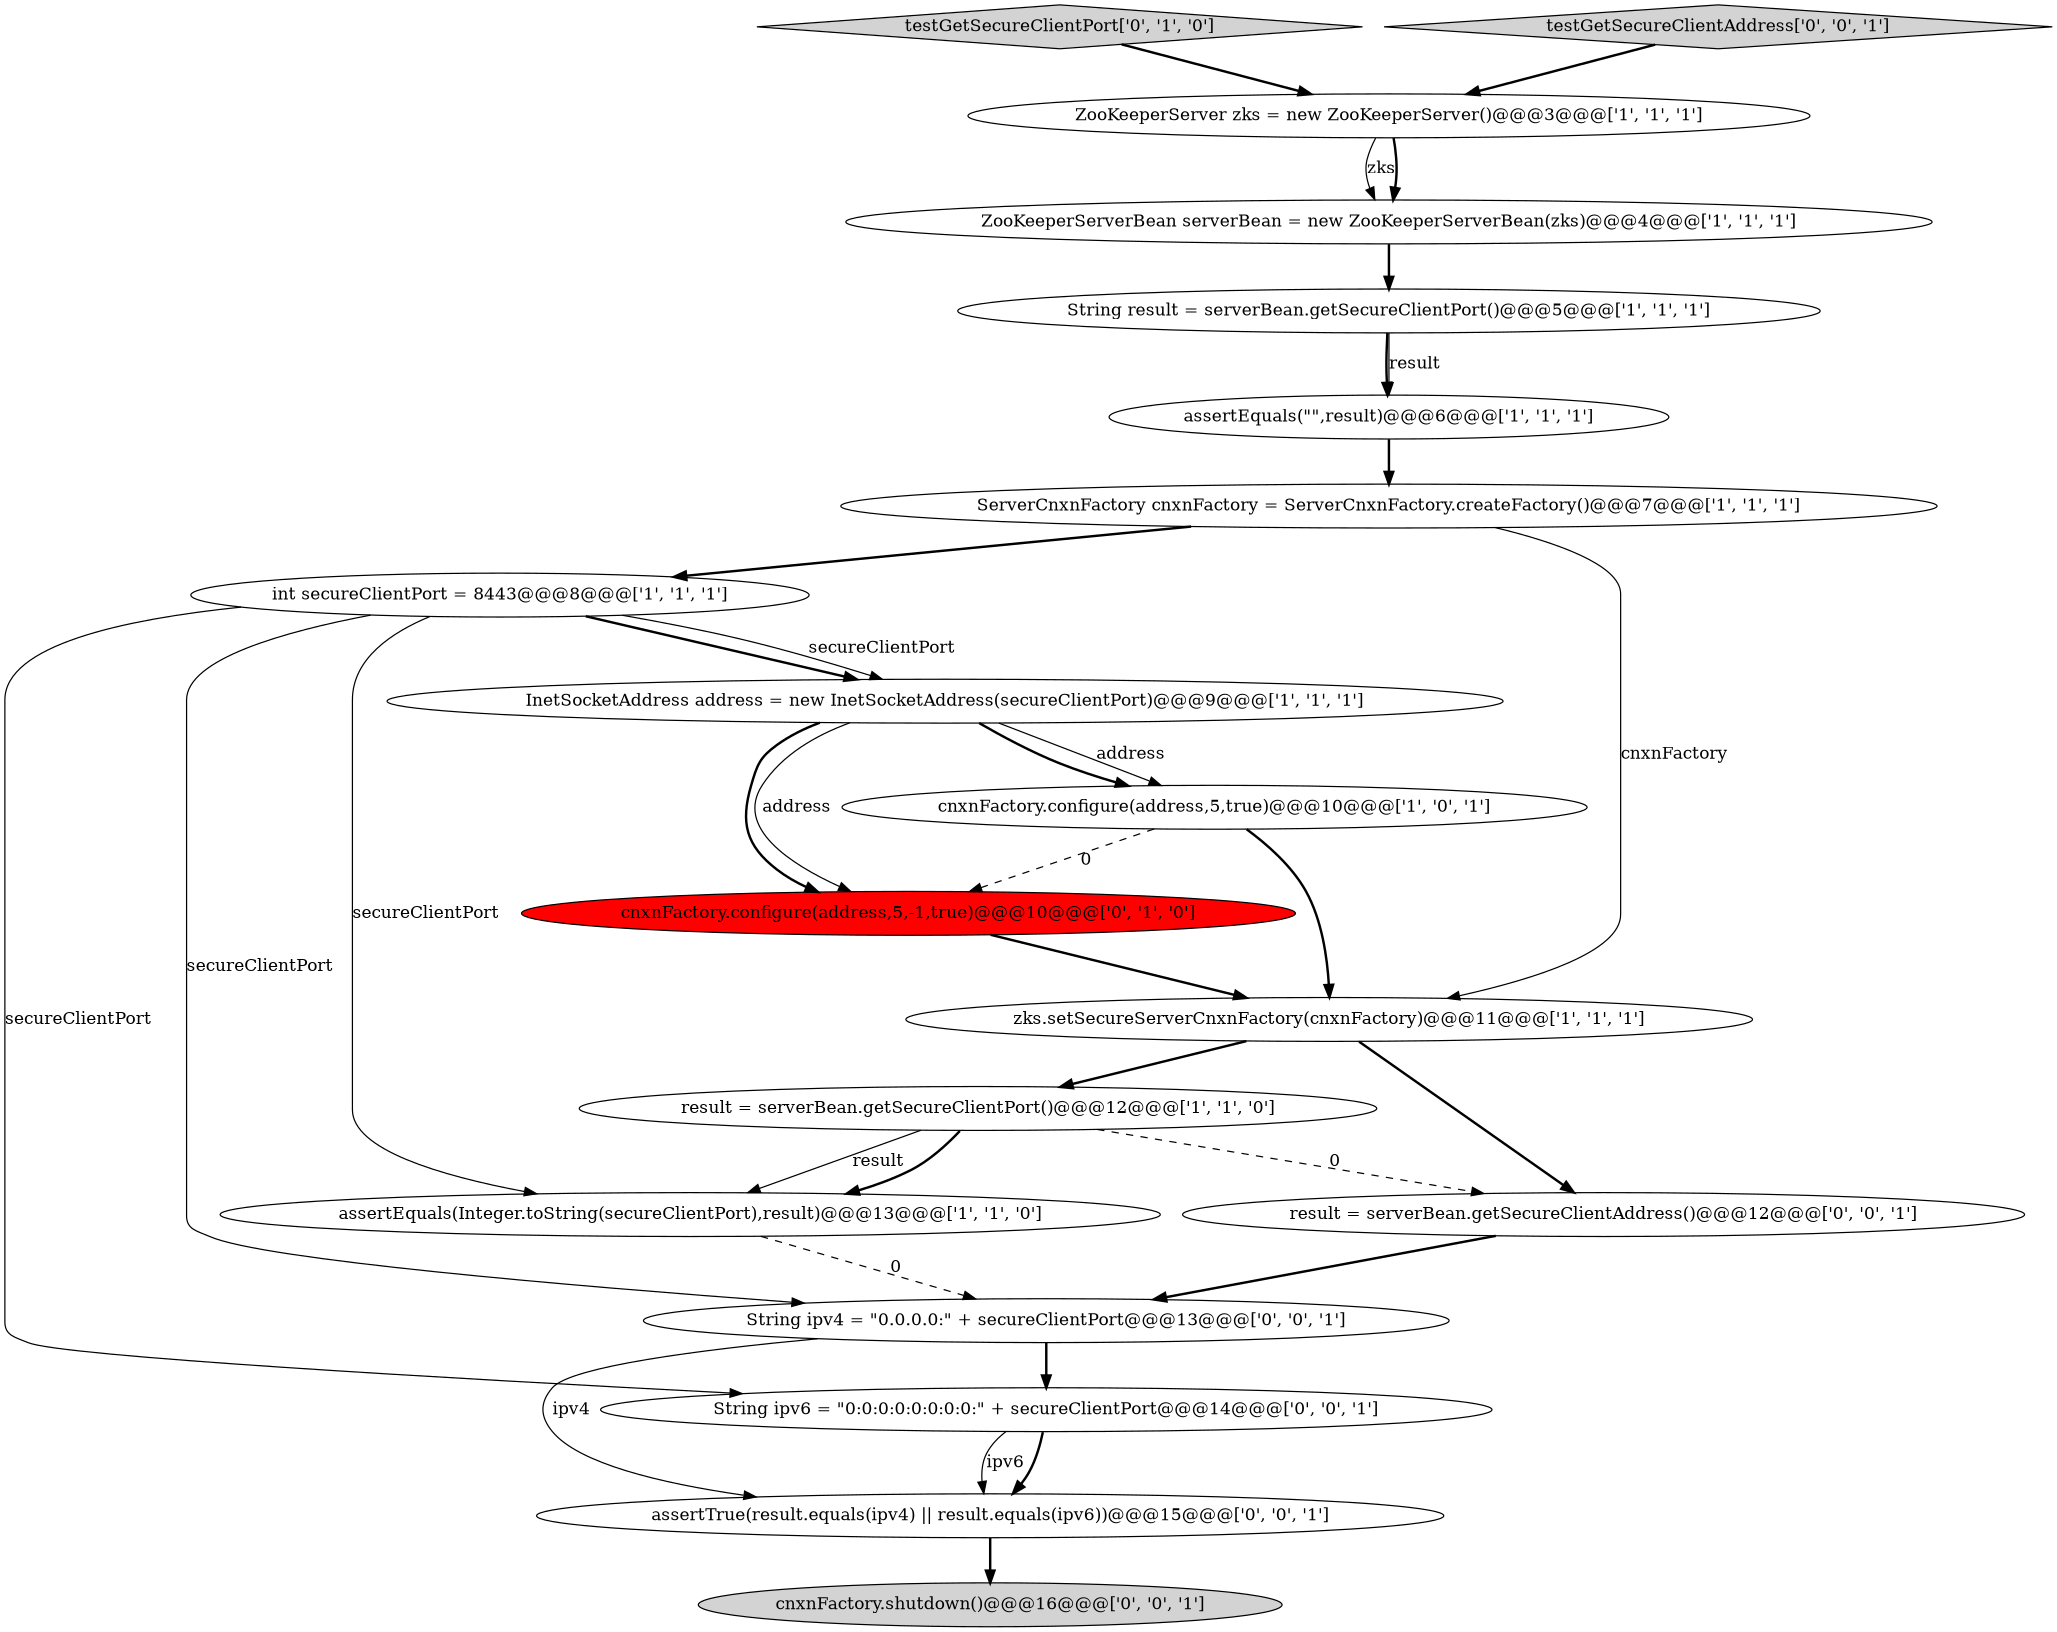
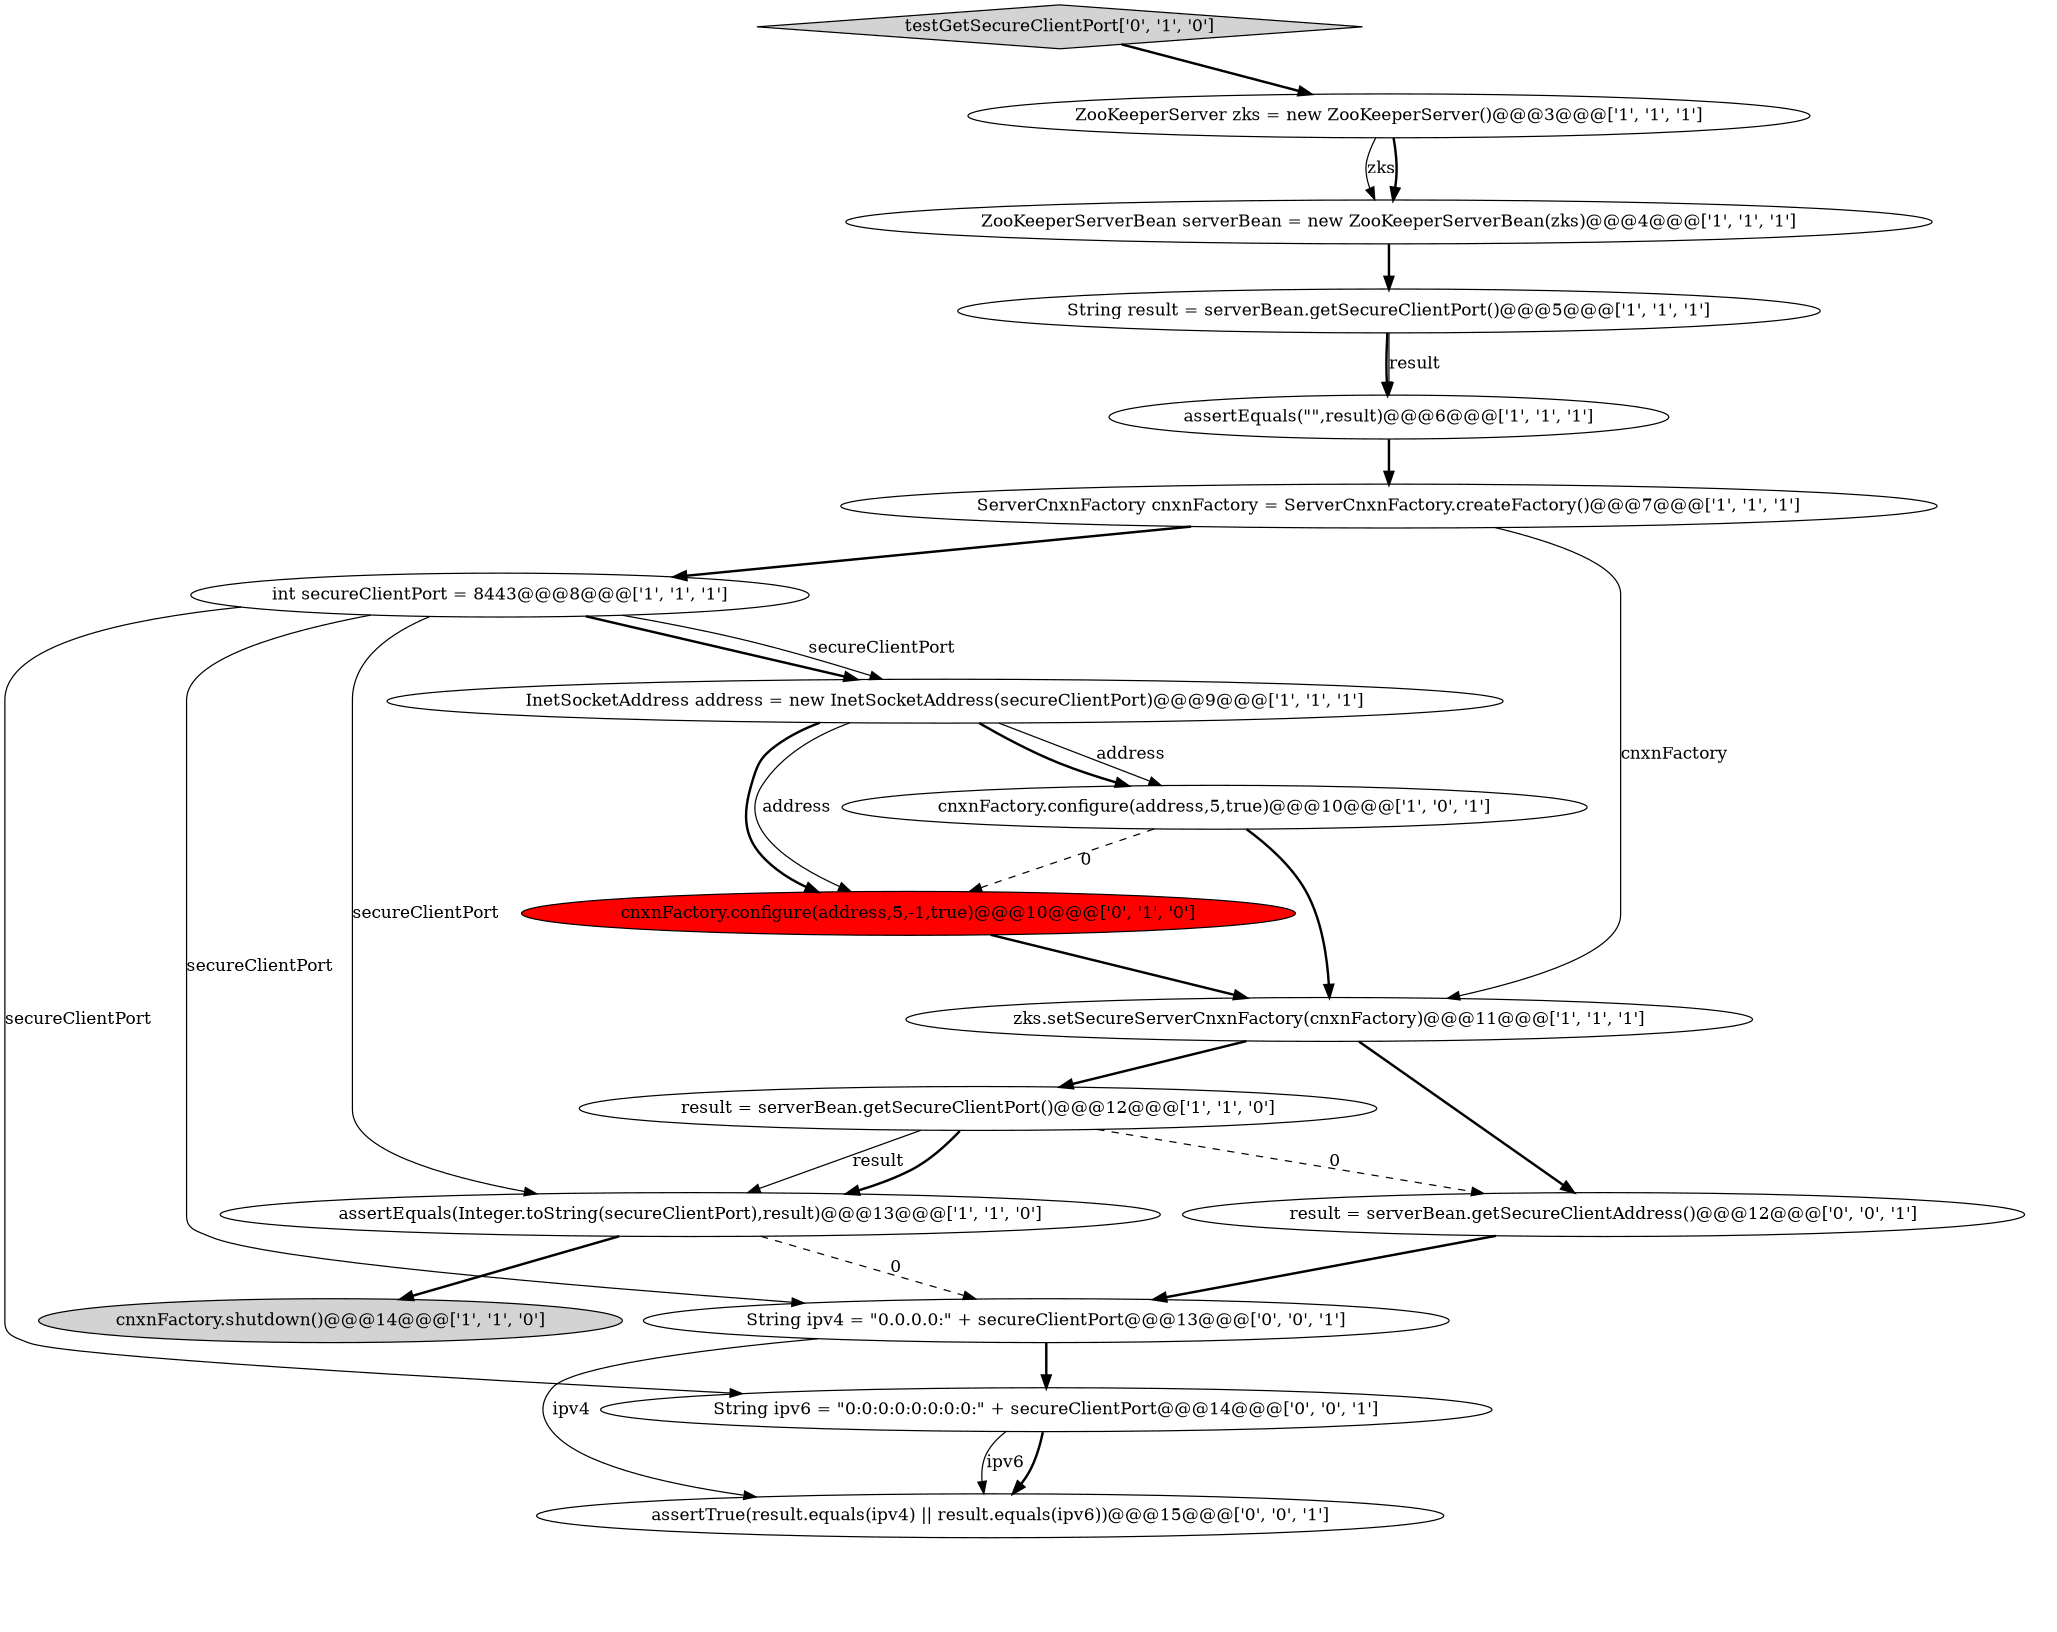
  digraph {
    node [fillcolor=white shape=ellipse style=filled]
    edge [style=bold]
    n1 [label="assertEquals(\"\",result)@@@6@@@['1', '1', '1']"]
    n2 [label="ServerCnxnFactory cnxnFactory = ServerCnxnFactory.createFactory()@@@7@@@['1', '1', '1']"]
    n3 [label="zks.setSecureServerCnxnFactory(cnxnFactory)@@@11@@@['1', '1', '1']"]
    n4 [label="int secureClientPort = 8443@@@8@@@['1', '1', '1']"]
+   n5 [fillcolor=lightgray label="cnxnFactory.shutdown()@@@14@@@['1', '1', '0']"]
    n6 [label="InetSocketAddress address = new InetSocketAddress(secureClientPort)@@@9@@@['1', '1', '1']"]
    n7 [fillcolor=red label="cnxnFactory.configure(address,5,-1,true)@@@10@@@['0', '1', '0']"]
    n8 [label="cnxnFactory.configure(address,5,true)@@@10@@@['1', '0', '1']"]
    n9 [label="result = serverBean.getSecureClientPort()@@@12@@@['1', '1', '0']"]
    n10 [label="result = serverBean.getSecureClientAddress()@@@12@@@['0', '0', '1']"]
    n11 [label="assertEquals(Integer.toString(secureClientPort),result)@@@13@@@['1', '1', '0']"]
    n12 [label="String ipv4 = \"0.0.0.0:\" + secureClientPort@@@13@@@['0', '0', '1']"]
    n13 [label="String ipv6 = \"0:0:0:0:0:0:0:0:\" + secureClientPort@@@14@@@['0', '0', '1']"]
    n14 [label="ZooKeeperServerBean serverBean = new ZooKeeperServerBean(zks)@@@4@@@['1', '1', '1']"]
    n15 [label="String result = serverBean.getSecureClientPort()@@@5@@@['1', '1', '1']"]
    n16 [label="assertTrue(result.equals(ipv4) || result.equals(ipv6))@@@15@@@['0', '0', '1']"]
-   n17 [fillcolor=lightgray label="cnxnFactory.shutdown()@@@16@@@['0', '0', '1']"]
    n18 [fillcolor=lightgray label="testGetSecureClientPort['0', '1', '0']" shape=diamond]
    n19 [label="ZooKeeperServer zks = new ZooKeeperServer()@@@3@@@['1', '1', '1']"]
-   n20 [fillcolor=lightgray label="testGetSecureClientAddress['0', '0', '1']" shape=diamond]
    n1 -> n2
    n2 -> n3 [label=cnxnFactory style=solid]
    n2 -> n4
    n3 -> n9
    n3 -> n10
    n4 -> n6
    n4 -> n6 [label=secureClientPort style=solid]
    n4 -> n11 [label=secureClientPort style=solid]
    n4 -> n12 [label=secureClientPort style=solid]
    n4 -> n13 [label=secureClientPort style=solid]
    n6 -> n7 [label=address style=solid]
    n6 -> n7
    n6 -> n8 [label=address style=solid]
    n6 -> n8
    n7 -> n3
    n8 -> n3
    n8 -> n7 [label=0 style=dashed]
    n9 -> n10 [label=0 style=dashed]
    n9 -> n11 [label=result style=solid]
    n9 -> n11
    n10 -> n12
+   n11 -> n5
    n11 -> n12 [label=0 style=dashed]
    n12 -> n13
    n12 -> n16 [label=ipv4 style=solid]
    n13 -> n16
    n13 -> n16 [label=ipv6 style=solid]
    n14 -> n15
    n15 -> n1
    n15 -> n1 [label=result style=solid]
-   n16 -> n17
    n18 -> n19
    n19 -> n14 [label=zks style=solid]
    n19 -> n14
-   n20 -> n19
  }
